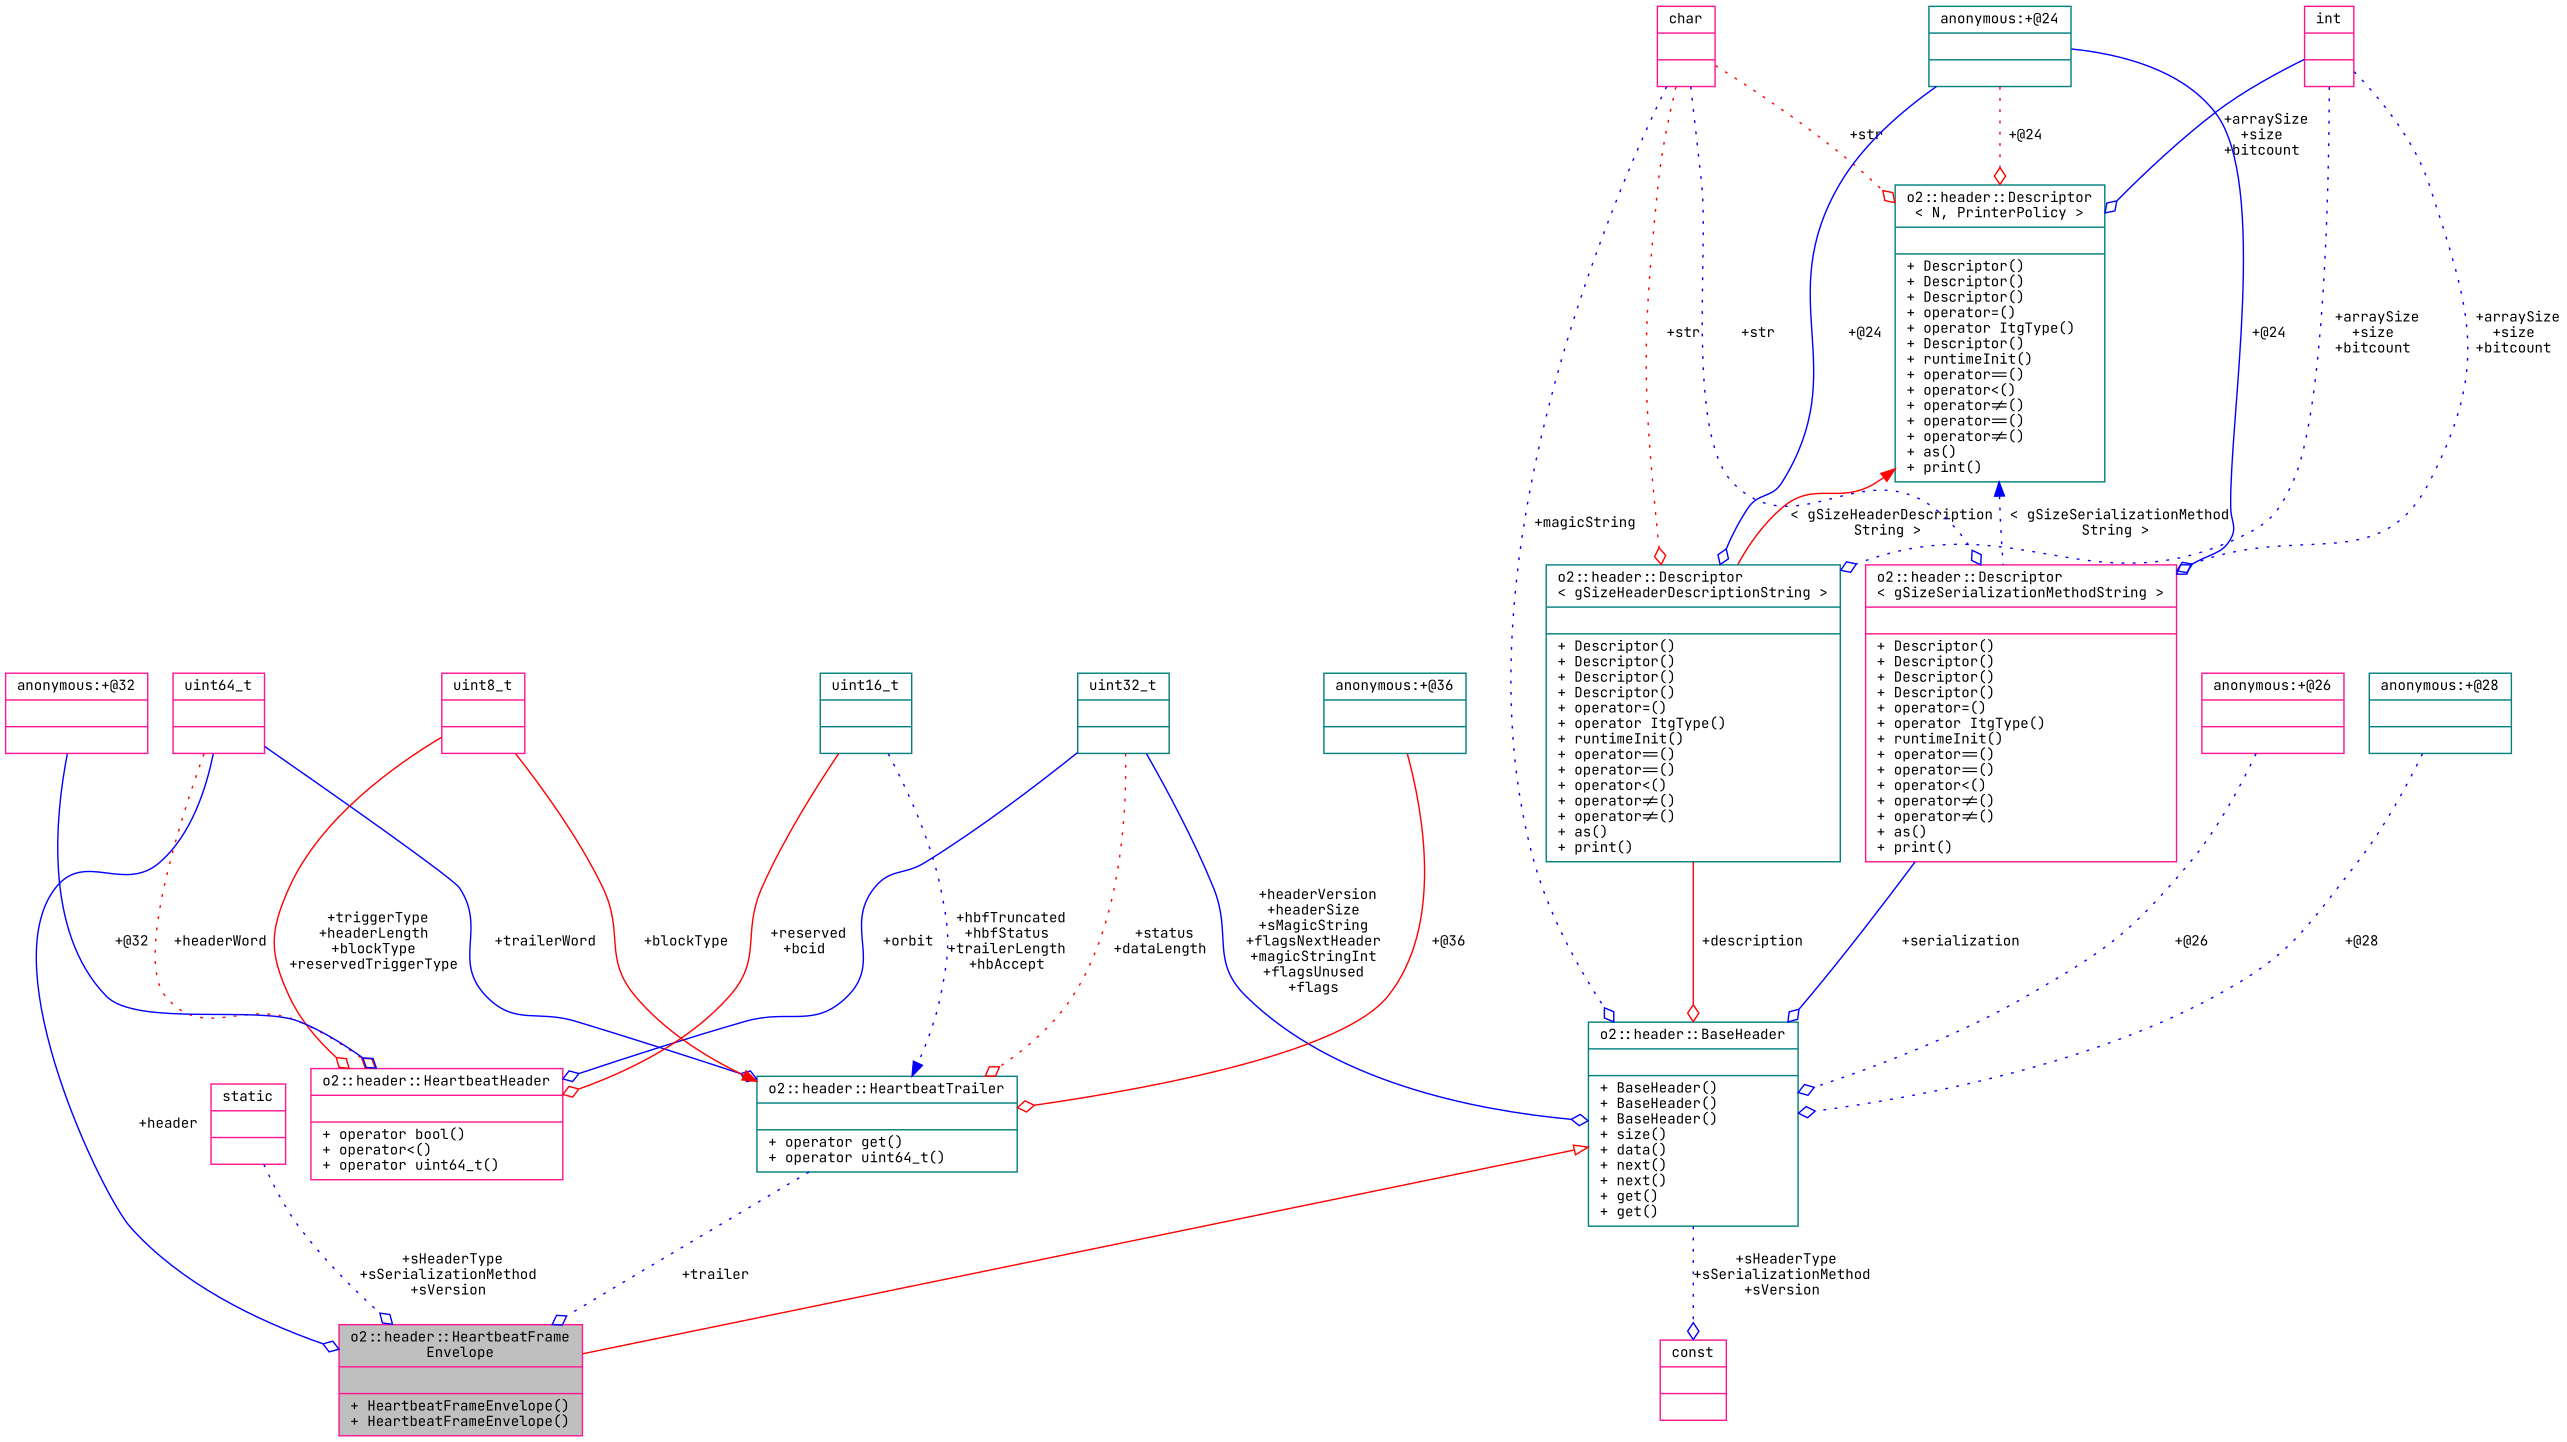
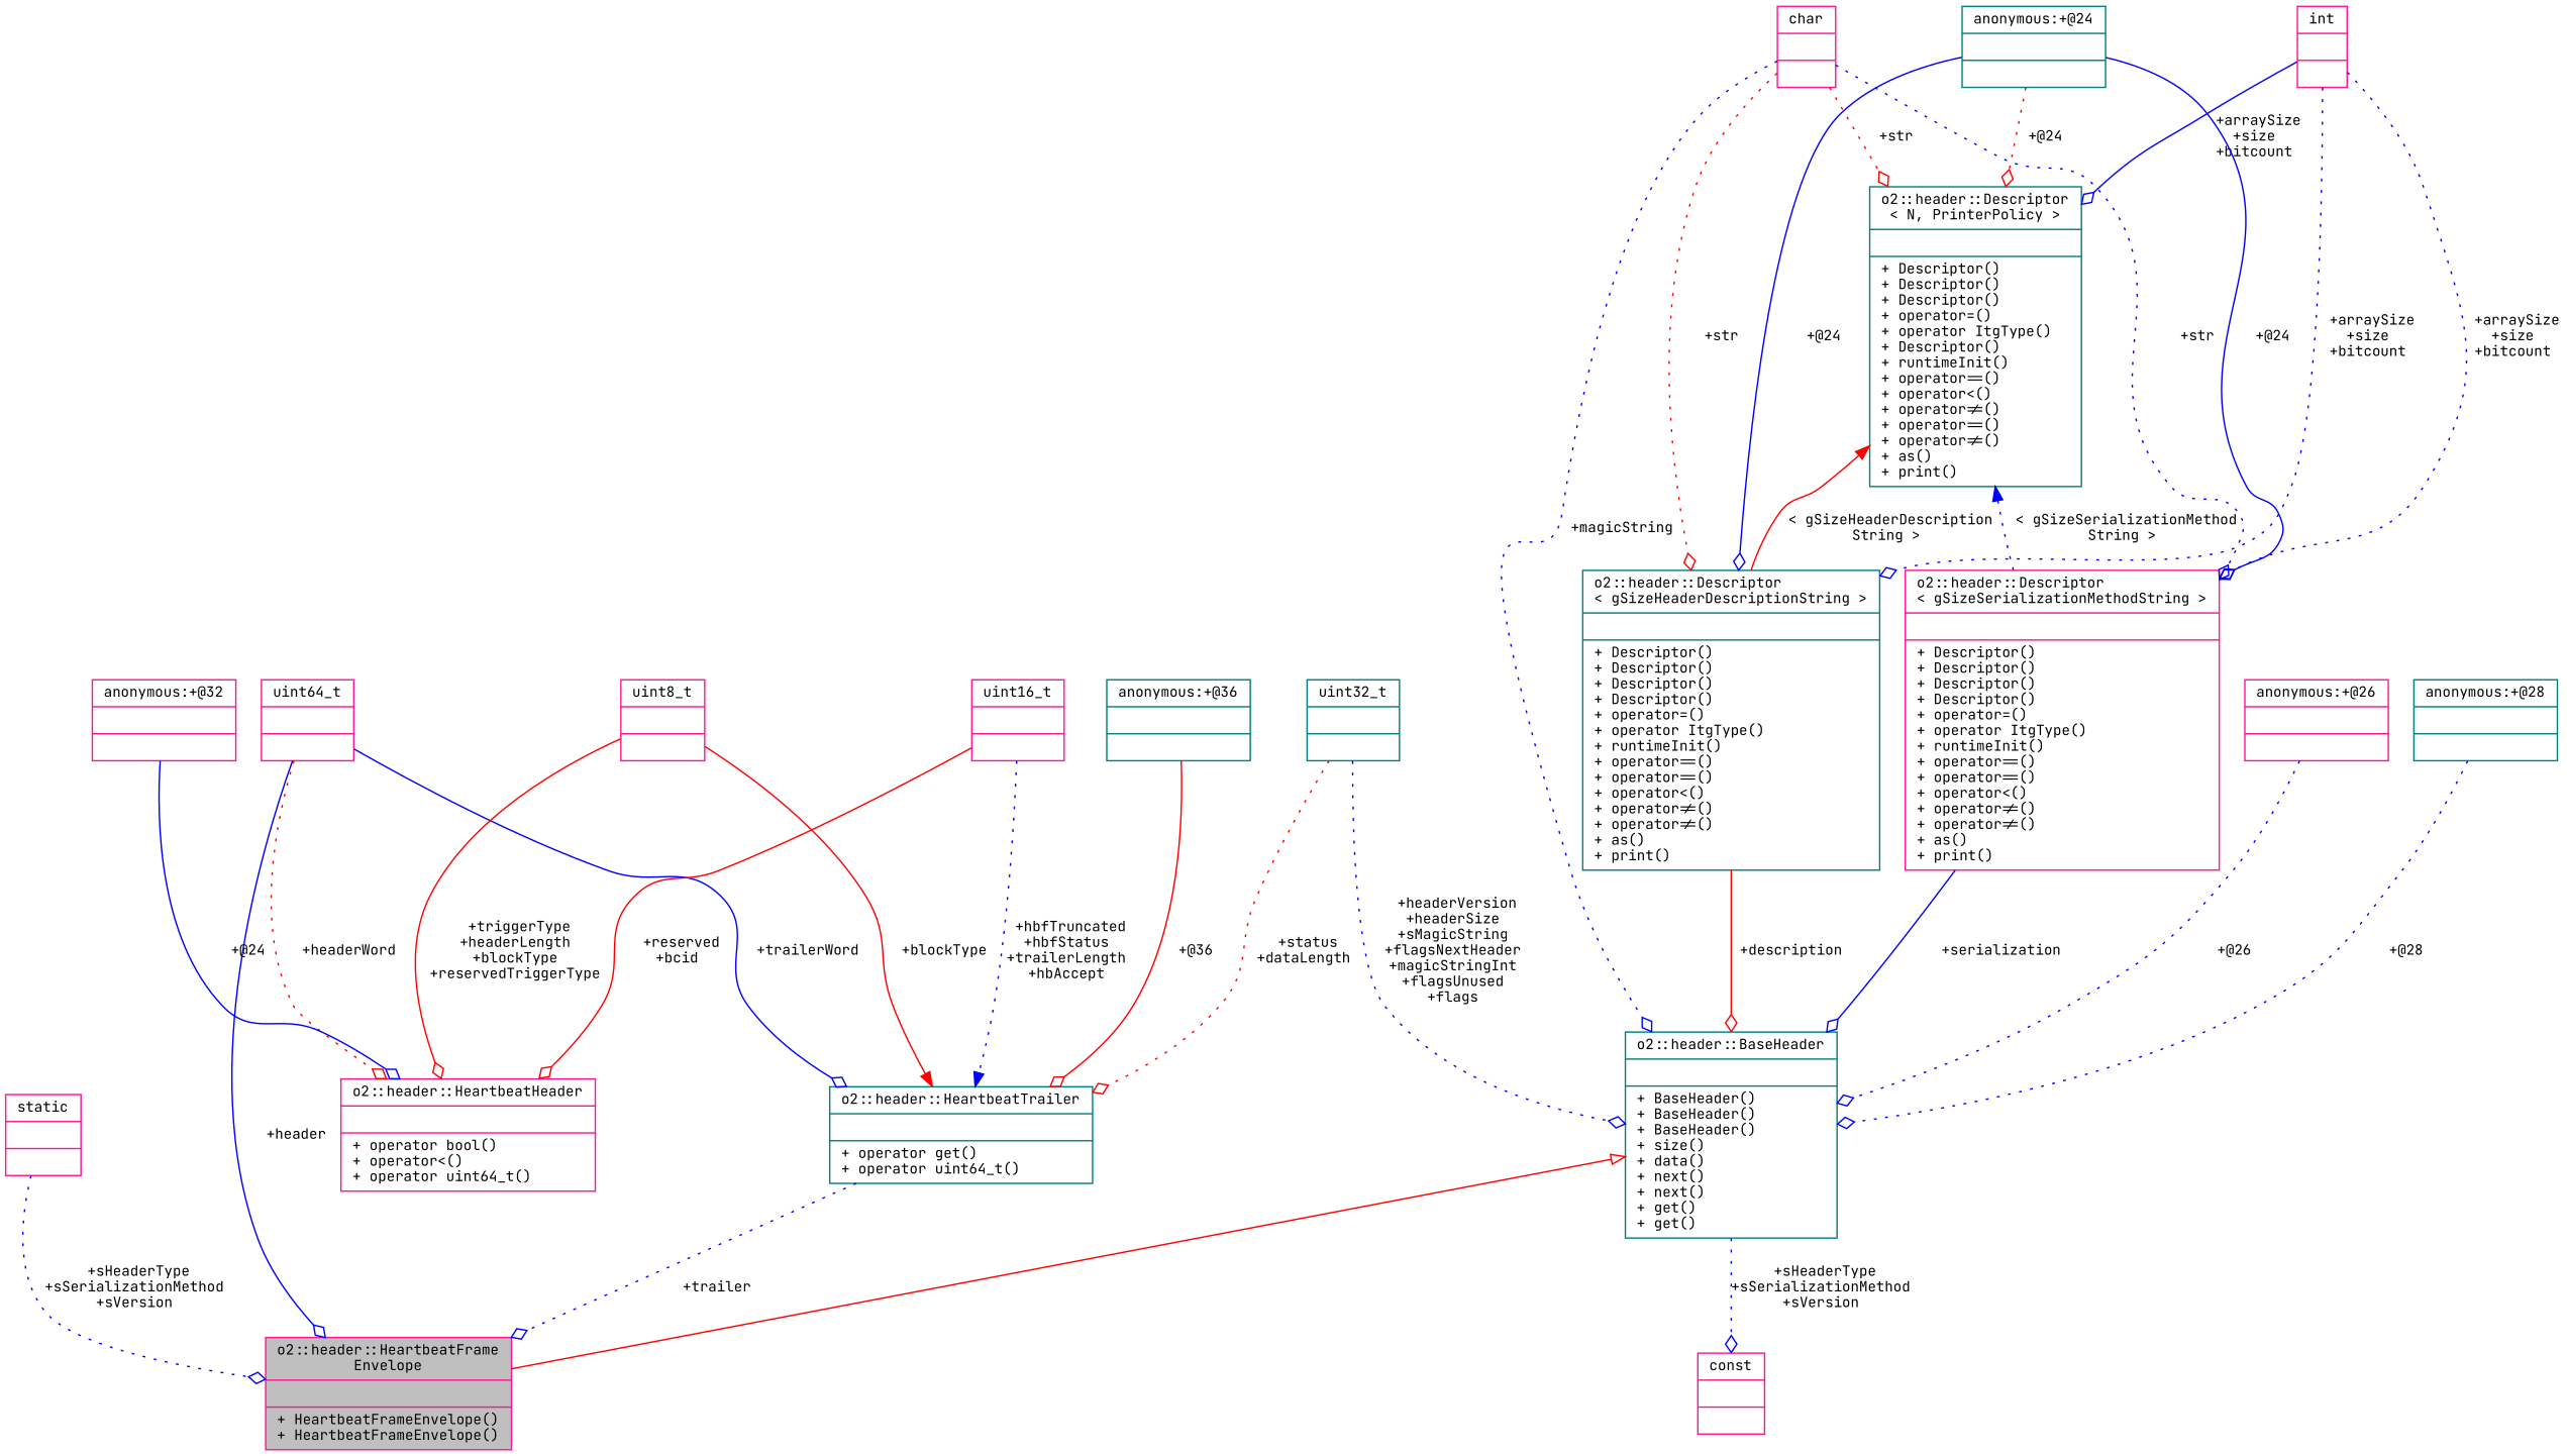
  digraph {
    fontname="JetBrains Mono"
    node [color=deeppink fontname="JetBrains Mono" fontsize=10 shape=record]
    edge [color=blue fontname="JetBrains Mono" fontsize=10 labelfontname=Helvetica labelfontsize=10 style=dotted arrowhead=odiamond]
    n1 [fillcolor=grey75 fontcolor=black height=0.2 label="{o2::header::HeartbeatFrame\lEnvelope\n||+ HeartbeatFrameEnvelope()\l+ HeartbeatFrameEnvelope()\l}" style=filled width=0.4]
    n2 [color=teal height=0.2 label="{o2::header::BaseHeader\n||+ BaseHeader()\l+ BaseHeader()\l+ BaseHeader()\l+ size()\l+ data()\l+ next()\l+ next()\l+ get()\l+ get()\l}" width=0.4]
    n3 [height=0.2 label="{const\n||}" width=0.4]
    n4 [color=teal height=0.2 label="{o2::header::Descriptor\l\< gSizeHeaderDescriptionString \>\n||+ Descriptor()\l+ Descriptor()\l+ Descriptor()\l+ Descriptor()\l+ operator=()\l+ operator ItgType()\l+ runtimeInit()\l+ operator==()\l+ operator==()\l+ operator\<()\l+ operator!=()\l+ operator!=()\l+ as()\l+ print()\l}" width=0.4]
    n5 [color=teal height=0.2 label="{o2::header::Descriptor\l\< N, PrinterPolicy \>\n||+ Descriptor()\l+ Descriptor()\l+ Descriptor()\l+ operator=()\l+ operator ItgType()\l+ Descriptor()\l+ runtimeInit()\l+ operator==()\l+ operator\<()\l+ operator!=()\l+ operator==()\l+ operator!=()\l+ as()\l+ print()\l}" width=0.4]
    n6 [height=0.2 label="{o2::header::Descriptor\l\< gSizeSerializationMethodString \>\n||+ Descriptor()\l+ Descriptor()\l+ Descriptor()\l+ Descriptor()\l+ operator=()\l+ operator ItgType()\l+ runtimeInit()\l+ operator==()\l+ operator==()\l+ operator\<()\l+ operator!=()\l+ operator!=()\l+ as()\l+ print()\l}" width=0.4]
    n7 [height=0.2 label="{char\n||}" width=0.4]
    n8 [height=0.2 label="{int\n||}" width=0.4]
    n9 [color=teal height=0.2 label="{anonymous:+@24\n||}" width=0.4]
    n10 [height=0.2 label="{anonymous:+@26\n||}" width=0.4]
    n11 [color=teal height=0.2 label="{anonymous:+@28\n||}" width=0.4]
    n12 [color=teal height=0.2 label="{uint32_t\n||}" width=0.4]
    n13 [height=0.2 label="{o2::header::HeartbeatHeader\n||+ operator bool()\l+ operator\<()\l+ operator uint64_t()\l}" width=0.4]
    n14 [color=teal height=0.2 label="{o2::header::HeartbeatTrailer\n||+ operator get()\l+ operator uint64_t()\l}" width=0.4]
    n15 [height=0.2 label="{uint64_t\n||}" width=0.4]
-   n16 [color=teal height=0.2 label="{uint16_t\n||}" width=0.4]
+   n16 [height=0.2 label="{uint16_t\n||}" width=0.4]
    n17 [height=0.2 label="{uint8_t\n||}" width=0.4]
    n18 [height=0.2 label="{anonymous:+@32\n||}" width=0.4]
    n19 [color=teal height=0.2 label="{anonymous:+@36\n||}" width=0.4]
    n20 [height=0.2 label="{static\n||}" width=0.4]
    n2 -> n1 [arrowtail=onormal color=red dir=back style=solid arrowhead=""]
    n2 -> n3 [label=" +sHeaderType\n+sSerializationMethod\n+sVersion"]
    n4 -> n2 [color=red label=" +description" style=solid]
    n5 -> n4 [color=red dir=back label=" \< gSizeHeaderDescription\lString \>" style=solid arrowhead=""]
    n5 -> n6 [dir=back label=" \< gSizeSerializationMethod\lString \>" arrowhead=""]
    n6 -> n2 [label=" +serialization" style=solid]
    n7 -> n2 [label=" +magicString"]
    n7 -> n4 [color=red label=" +str"]
    n7 -> n5 [color=red label=" +str"]
    n7 -> n6 [label=" +str"]
    n8 -> n4 [label=" +arraySize\n+size\n+bitcount"]
    n8 -> n5 [label=" +arraySize\n+size\n+bitcount" style=solid]
    n8 -> n6 [label=" +arraySize\n+size\n+bitcount"]
    n9 -> n4 [label=" +@24" style=solid]
    n9 -> n5 [color=red label=" +@24"]
    n9 -> n6 [label=" +@24" style=solid]
    n10 -> n2 [label=" +@26"]
    n11 -> n2 [label=" +@28"]
-   n12 -> n2 [label=" +headerVersion\n+headerSize\n+sMagicString\n+flagsNextHeader\n+magicStringInt\n+flagsUnused\n+flags" style=solid]
-   n12 -> n13 [label=" +orbit" style=solid]
+   n12 -> n2 [label=" +headerVersion\n+headerSize\n+sMagicString\n+flagsNextHeader\n+magicStringInt\n+flagsUnused\n+flags"]
    n12 -> n14 [color=red label=" +status\n+dataLength"]
    n14 -> n1 [label=" +trailer"]
    n15 -> n1 [label=" +header" style=solid]
    n15 -> n13 [color=red label=" +headerWord"]
    n15 -> n14 [label=" +trailerWord" style=solid]
    n16 -> n13 [color=red label=" +reserved\n+bcid" style=solid]
    n16 -> n14 [arrowhead=normal label=" +hbfTruncated\n+hbfStatus\n+trailerLength\n+hbAccept"]
    n17 -> n13 [color=red label=" +triggerType\n+headerLength\n+blockType\n+reservedTriggerType" style=solid]
    n17 -> n14 [arrowhead=normal color=red label=" +blockType" style=solid]
-   n18 -> n13 [label=" +@32" style=solid]
+   n18 -> n13 [label=" +@24" style=solid]
    n19 -> n14 [color=red label=" +@36" style=solid]
    n20 -> n1 [label=" +sHeaderType\n+sSerializationMethod\n+sVersion"]
  }
